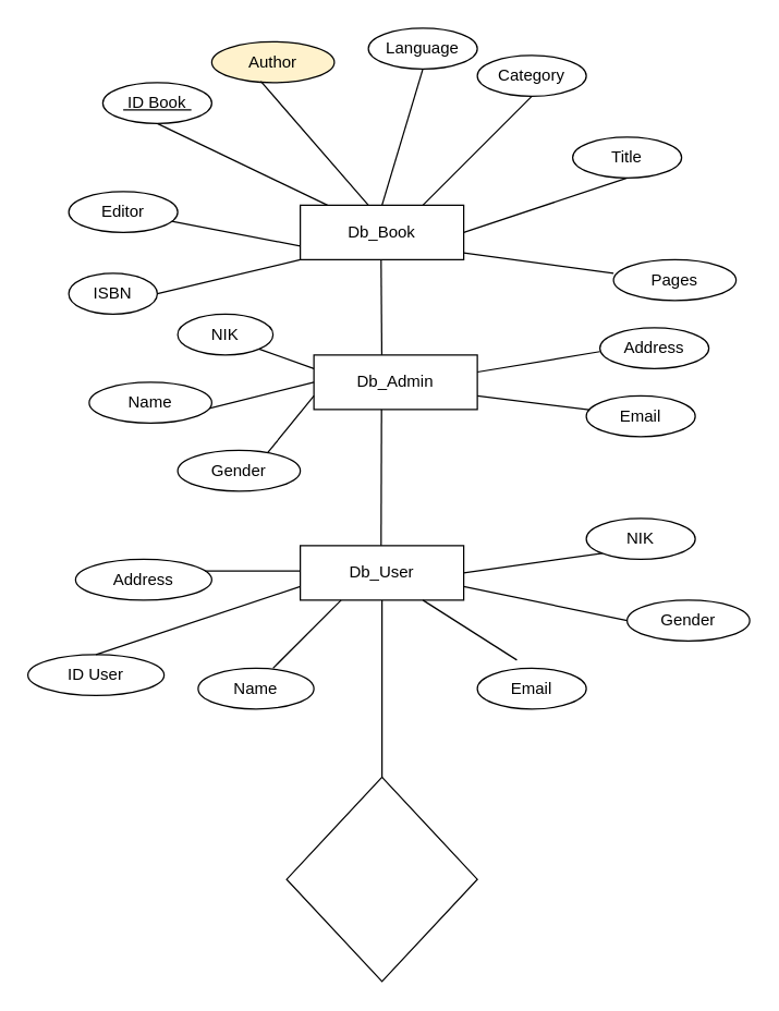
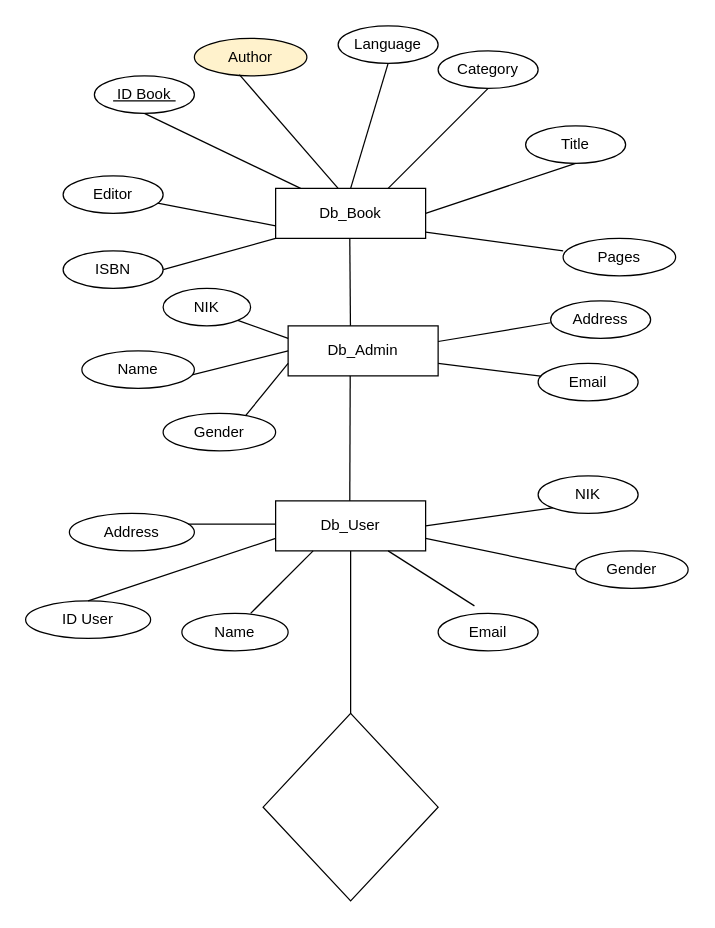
  <mxCell id="0" />
  <mxCell id="1" parent="0" />
  <mxCell id="2" value="Title" style="ellipse;whiteSpace=wrap;html=1;" vertex="1" parent="1"><mxGeometry x="420" y="100" width="80" height="30" as="geometry" /></mxCell>
  <mxCell id="3" value="Author" style="ellipse;whiteSpace=wrap;html=1;fillColor=#fff2cc;" vertex="1" parent="1"><mxGeometry x="155" y="30" width="90" height="30" as="geometry" /></mxCell>
  <mxCell id="4" value="Category" style="ellipse;whiteSpace=wrap;html=1;" vertex="1" parent="1"><mxGeometry x="350" y="40" width="80" height="30" as="geometry" /></mxCell>
  <mxCell id="5" value="Editor" style="ellipse;whiteSpace=wrap;html=1;" vertex="1" parent="1"><mxGeometry x="50" y="140" width="80" height="30" as="geometry" /></mxCell>
- <mxCell id="6" value="ISBN" style="ellipse;whiteSpace=wrap;html=1;" vertex="1" parent="1"><mxGeometry x="50" y="200" width="65" height="30" as="geometry" /></mxCell>
+ <mxCell id="6" value="ISBN" style="ellipse;whiteSpace=wrap;html=1;" vertex="1" parent="1"><mxGeometry x="50" y="200" width="80" height="30" as="geometry" /></mxCell>
  <mxCell id="7" value="Db_Book" style="whiteSpace=wrap;html=1;" vertex="1" parent="1"><mxGeometry x="220" y="150" width="120" height="40" as="geometry" /></mxCell>
  <mxCell id="8" value="Pages" style="ellipse;whiteSpace=wrap;html=1;" vertex="1" parent="1"><mxGeometry x="450" y="190" width="90" height="30" as="geometry" /></mxCell>
  <mxCell id="9" value="Language" style="ellipse;whiteSpace=wrap;html=1;" vertex="1" parent="1"><mxGeometry x="270" y="20" width="80" height="30" as="geometry" /></mxCell>
  <mxCell id="10" value="" style="endArrow=none;html=1;rounded=0;" edge="1" parent="1" source="5"><mxGeometry width="50" height="50" relative="1" as="geometry"><mxPoint x="170" y="230" as="sourcePoint" /><mxPoint x="220" y="180" as="targetPoint" /></mxGeometry></mxCell>
  <mxCell id="11" value="" style="endArrow=none;html=1;rounded=0;exitX=1;exitY=0.5;exitDx=0;exitDy=0;" edge="1" parent="1" source="6"><mxGeometry width="50" height="50" relative="1" as="geometry"><mxPoint x="170" y="240" as="sourcePoint" /><mxPoint x="220" y="190" as="targetPoint" /></mxGeometry></mxCell>
  <mxCell id="12" value="" style="endArrow=none;html=1;rounded=0;entryX=0.5;entryY=0;entryDx=0;entryDy=0;exitX=0.5;exitY=1;exitDx=0;exitDy=0;" edge="1" parent="1" source="9" target="7"><mxGeometry width="50" height="50" relative="1" as="geometry"><mxPoint x="279.5" y="60" as="sourcePoint" /><mxPoint x="279.5" y="145" as="targetPoint" /></mxGeometry></mxCell>
  <mxCell id="13" value="" style="endArrow=none;html=1;rounded=0;entryX=0.5;entryY=1;entryDx=0;entryDy=0;" edge="1" parent="1" target="18"><mxGeometry width="50" height="50" relative="1" as="geometry"><mxPoint x="240" y="150" as="sourcePoint" /><mxPoint x="240" y="80" as="targetPoint" /></mxGeometry></mxCell>
  <mxCell id="14" value="" style="endArrow=none;html=1;rounded=0;entryX=0.5;entryY=1;entryDx=0;entryDy=0;" edge="1" parent="1" target="4"><mxGeometry width="50" height="50" relative="1" as="geometry"><mxPoint x="310" y="150" as="sourcePoint" /><mxPoint x="310" y="90" as="targetPoint" /></mxGeometry></mxCell>
  <mxCell id="15" value="" style="endArrow=none;html=1;rounded=0;entryX=0.4;entryY=0.967;entryDx=0;entryDy=0;entryPerimeter=0;" edge="1" parent="1" target="3"><mxGeometry width="50" height="50" relative="1" as="geometry"><mxPoint x="270" y="150" as="sourcePoint" /><mxPoint x="200" y="70" as="targetPoint" /></mxGeometry></mxCell>
  <mxCell id="16" value="" style="endArrow=none;html=1;rounded=0;entryX=0.5;entryY=1;entryDx=0;entryDy=0;" edge="1" parent="1" target="2"><mxGeometry width="50" height="50" relative="1" as="geometry"><mxPoint x="340" y="170" as="sourcePoint" /><mxPoint x="390" y="120" as="targetPoint" /></mxGeometry></mxCell>
  <mxCell id="17" value="" style="endArrow=none;html=1;rounded=0;exitX=1;exitY=0.75;exitDx=0;exitDy=0;" edge="1" parent="1"><mxGeometry width="50" height="50" relative="1" as="geometry"><mxPoint x="340" y="185" as="sourcePoint" /><mxPoint x="450" y="200" as="targetPoint" /></mxGeometry></mxCell>
  <mxCell id="18" value="ID Book" style="ellipse;whiteSpace=wrap;html=1;" vertex="1" parent="1"><mxGeometry x="75" y="60" width="80" height="30" as="geometry" /></mxCell>
  <mxCell id="19" value="" style="endArrow=none;html=1;rounded=0;" edge="1" parent="1"><mxGeometry width="50" height="50" relative="1" as="geometry"><mxPoint x="90" y="80" as="sourcePoint" /><mxPoint x="140" y="80" as="targetPoint" /></mxGeometry></mxCell>
  <mxCell id="20" value="" style="endArrow=none;html=1;rounded=0;" edge="1" parent="1"><mxGeometry width="50" height="50" relative="1" as="geometry"><mxPoint x="279.33" y="190" as="sourcePoint" /><mxPoint x="279.851" y="260" as="targetPoint" /></mxGeometry></mxCell>
  <mxCell id="21" value="Db_Admin" style="rounded=0;whiteSpace=wrap;html=1;" vertex="1" parent="1"><mxGeometry x="230" y="260" width="120" height="40" as="geometry" /></mxCell>
  <mxCell id="22" value="" style="endArrow=none;html=1;rounded=0;entryX=0;entryY=0.5;entryDx=0;entryDy=0;exitX=0.5;exitY=1;exitDx=0;exitDy=0;" edge="1" parent="1" source="23" target="21"><mxGeometry width="50" height="50" relative="1" as="geometry"><mxPoint x="150" y="340" as="sourcePoint" /><mxPoint x="220" y="340" as="targetPoint" /></mxGeometry></mxCell>
  <mxCell id="23" value="Name" style="ellipse;whiteSpace=wrap;html=1;" vertex="1" parent="1"><mxGeometry x="65" y="280" width="90" height="30" as="geometry" /></mxCell>
  <mxCell id="24" value="NIK" style="ellipse;whiteSpace=wrap;html=1;" vertex="1" parent="1"><mxGeometry x="130" y="230" width="70" height="30" as="geometry" /></mxCell>
  <mxCell id="25" value="Address" style="ellipse;whiteSpace=wrap;html=1;" vertex="1" parent="1"><mxGeometry x="440" y="240" width="80" height="30" as="geometry" /></mxCell>
  <mxCell id="26" value="Email" style="ellipse;whiteSpace=wrap;html=1;" vertex="1" parent="1"><mxGeometry x="430" y="290" width="80" height="30" as="geometry" /></mxCell>
  <mxCell id="27" value="" style="endArrow=none;html=1;rounded=0;exitX=1;exitY=0.75;exitDx=0;exitDy=0;" edge="1" parent="1" source="21" target="26"><mxGeometry width="50" height="50" relative="1" as="geometry"><mxPoint x="350" y="409.33" as="sourcePoint" /><mxPoint x="460" y="530" as="targetPoint" /></mxGeometry></mxCell>
  <mxCell id="28" value="" style="endArrow=none;html=1;rounded=0;exitX=1;exitY=1;exitDx=0;exitDy=0;entryX=0;entryY=0.25;entryDx=0;entryDy=0;" edge="1" parent="1" source="24" target="21"><mxGeometry width="50" height="50" relative="1" as="geometry"><mxPoint x="200" y="400" as="sourcePoint" /><mxPoint x="190" y="285" as="targetPoint" /></mxGeometry></mxCell>
  <mxCell id="29" value="Db_User" style="rounded=0;whiteSpace=wrap;html=1;" vertex="1" parent="1"><mxGeometry x="220" y="400" width="120" height="40" as="geometry" /></mxCell>
  <mxCell id="30" value="" style="endArrow=none;html=1;rounded=0;" edge="1" parent="1"><mxGeometry width="50" height="50" relative="1" as="geometry"><mxPoint x="279.33" y="400" as="sourcePoint" /><mxPoint x="279.66" y="300" as="targetPoint" /></mxGeometry></mxCell>
  <mxCell id="31" value="ID User" style="ellipse;whiteSpace=wrap;html=1;" vertex="1" parent="1"><mxGeometry x="20" y="480" width="100" height="30" as="geometry" /></mxCell>
  <mxCell id="32" value="" style="endArrow=none;html=1;rounded=0;exitX=1;exitY=0.25;exitDx=0;exitDy=0;entryX=0.886;entryY=1.133;entryDx=0;entryDy=0;entryPerimeter=0;" edge="1" parent="1"><mxGeometry width="50" height="50" relative="1" as="geometry"><mxPoint x="193.68" y="334.68" as="sourcePoint" /><mxPoint x="230" y="290" as="targetPoint" /></mxGeometry></mxCell>
  <mxCell id="33" value="Gender" style="ellipse;whiteSpace=wrap;html=1;" vertex="1" parent="1"><mxGeometry x="130" y="330" width="90" height="30" as="geometry" /></mxCell>
  <mxCell id="34" value="" style="endArrow=none;html=1;rounded=0;entryX=0;entryY=0.5;entryDx=0;entryDy=0;" edge="1" parent="1"><mxGeometry width="50" height="50" relative="1" as="geometry"><mxPoint x="350" y="272.5" as="sourcePoint" /><mxPoint x="440" y="257.5" as="targetPoint" /></mxGeometry></mxCell>
  <mxCell id="35" value="Name" style="ellipse;whiteSpace=wrap;html=1;" vertex="1" parent="1"><mxGeometry x="145" y="490" width="85" height="30" as="geometry" /></mxCell>
  <mxCell id="36" value="NIK" style="ellipse;whiteSpace=wrap;html=1;" vertex="1" parent="1"><mxGeometry x="430" y="380" width="80" height="30" as="geometry" /></mxCell>
  <mxCell id="37" value="Gender" style="ellipse;whiteSpace=wrap;html=1;" vertex="1" parent="1"><mxGeometry x="460" y="440" width="90" height="30" as="geometry" /></mxCell>
  <mxCell id="38" value="Email" style="ellipse;whiteSpace=wrap;html=1;" vertex="1" parent="1"><mxGeometry x="350" y="490" width="80" height="30" as="geometry" /></mxCell>
  <mxCell id="39" value="Address" style="ellipse;whiteSpace=wrap;html=1;" vertex="1" parent="1"><mxGeometry x="55" y="410" width="100" height="30" as="geometry" /></mxCell>
  <mxCell id="40" value="" style="endArrow=none;html=1;rounded=0;" edge="1" parent="1"><mxGeometry width="50" height="50" relative="1" as="geometry"><mxPoint x="200" y="490" as="sourcePoint" /><mxPoint x="250" y="440" as="targetPoint" /></mxGeometry></mxCell>
  <mxCell id="41" value="" style="endArrow=none;html=1;rounded=0;" edge="1" parent="1"><mxGeometry width="50" height="50" relative="1" as="geometry"><mxPoint x="150" y="418.67" as="sourcePoint" /><mxPoint x="220" y="418.67" as="targetPoint" /></mxGeometry></mxCell>
  <mxCell id="42" value="" style="endArrow=none;html=1;rounded=0;exitX=0.5;exitY=0;exitDx=0;exitDy=0;" edge="1" parent="1" source="31"><mxGeometry width="50" height="50" relative="1" as="geometry"><mxPoint x="170" y="480" as="sourcePoint" /><mxPoint x="220" y="430" as="targetPoint" /></mxGeometry></mxCell>
  <mxCell id="43" value="" style="endArrow=none;html=1;rounded=0;exitX=1;exitY=0.5;exitDx=0;exitDy=0;entryX=0;entryY=1;entryDx=0;entryDy=0;" edge="1" parent="1" source="29" target="36"><mxGeometry width="50" height="50" relative="1" as="geometry"><mxPoint x="330" y="450" as="sourcePoint" /><mxPoint x="420" y="430" as="targetPoint" /></mxGeometry></mxCell>
  <mxCell id="44" value="" style="endArrow=none;html=1;rounded=0;entryX=0;entryY=0.5;entryDx=0;entryDy=0;" edge="1" parent="1" target="37"><mxGeometry width="50" height="50" relative="1" as="geometry"><mxPoint x="340" y="430" as="sourcePoint" /><mxPoint x="500" y="450" as="targetPoint" /></mxGeometry></mxCell>
  <mxCell id="45" value="" style="endArrow=none;html=1;rounded=0;exitX=0.363;exitY=-0.2;exitDx=0;exitDy=0;exitPerimeter=0;" edge="1" parent="1" source="38"><mxGeometry width="50" height="50" relative="1" as="geometry"><mxPoint x="350" y="500" as="sourcePoint" /><mxPoint x="310" y="440" as="targetPoint" /></mxGeometry></mxCell>
  <mxCell id="46" value="" style="endArrow=none;html=1;rounded=0;entryX=0.5;entryY=1;entryDx=0;entryDy=0;" edge="1" parent="1" target="29"><mxGeometry width="50" height="50" relative="1" as="geometry"><mxPoint x="280" y="580" as="sourcePoint" /><mxPoint x="289.33" y="440" as="targetPoint" /></mxGeometry></mxCell>
  <mxCell id="47" value="" style="rhombus;whiteSpace=wrap;html=1;" vertex="1" parent="1"><mxGeometry x="210" y="570" width="140" height="150" as="geometry" /></mxCell>
